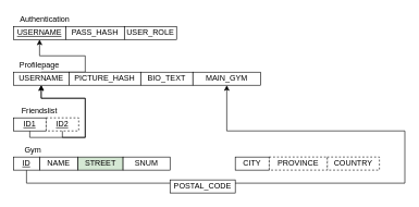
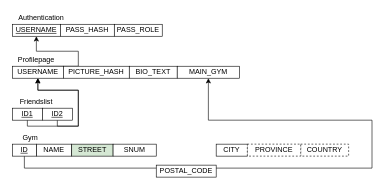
  <mxCell id="0" />
  <mxCell id="1" parent="0" />
  <mxCell id="2" value="&lt;u&gt;USERNAME&lt;/u&gt;" style="rounded=0;whiteSpace=wrap;html=1;" parent="1" vertex="1"><mxGeometry x="20" y="40" width="80" height="20" as="geometry" /></mxCell>
  <mxCell id="3" value="PASS_HASH" style="rounded=0;whiteSpace=wrap;html=1;" parent="1" vertex="1"><mxGeometry x="100" y="40" width="90" height="20" as="geometry" /></mxCell>
  <mxCell id="4" value="Authentication&amp;nbsp;" style="text;html=1;strokeColor=none;fillColor=none;align=center;verticalAlign=middle;whiteSpace=wrap;rounded=0;" parent="1" vertex="1"><mxGeometry x="50" y="20" width="40" height="20" as="geometry" /></mxCell>
- <mxCell id="5" value="USER_ROLE" style="rounded=0;whiteSpace=wrap;html=1;" parent="1" vertex="1"><mxGeometry x="190" y="40" width="80" height="20" as="geometry" /></mxCell>
+ <mxCell id="5" value="PASS_ROLE" style="rounded=0;whiteSpace=wrap;html=1;" parent="1" vertex="1"><mxGeometry x="190" y="40" width="80" height="20" as="geometry" /></mxCell>
  <mxCell id="6" value="Profilepage" style="text;html=1;strokeColor=none;fillColor=none;align=center;verticalAlign=middle;whiteSpace=wrap;rounded=0;" parent="1" vertex="1"><mxGeometry x="40" y="90" width="40" height="20" as="geometry" /></mxCell>
  <mxCell id="7" style="edgeStyle=orthogonalEdgeStyle;rounded=0;orthogonalLoop=1;jettySize=auto;html=1;exitX=0.5;exitY=0;exitDx=0;exitDy=0;entryX=0.5;entryY=1;entryDx=0;entryDy=0;" parent="1" source="8" target="2" edge="1"><mxGeometry relative="1" as="geometry"><Array as="points"><mxPoint x="130" y="110" /><mxPoint x="130" y="85" /><mxPoint x="60" y="85" /></Array></mxGeometry></mxCell>
  <mxCell id="8" value="USERNAME" style="rounded=0;whiteSpace=wrap;html=1;" parent="1" vertex="1"><mxGeometry x="20" y="110" width="85" height="20" as="geometry" /></mxCell>
  <mxCell id="9" value="PICTURE_HASH" style="rounded=0;whiteSpace=wrap;html=1;" parent="1" vertex="1"><mxGeometry x="105" y="110" width="110" height="20" as="geometry" /></mxCell>
  <mxCell id="10" value="BIO_TEXT" style="rounded=0;whiteSpace=wrap;html=1;" parent="1" vertex="1"><mxGeometry x="215" y="110" width="80" height="20" as="geometry" /></mxCell>
  <mxCell id="11" value="Friendslist" style="text;html=1;strokeColor=none;fillColor=none;align=center;verticalAlign=middle;whiteSpace=wrap;rounded=0;" parent="1" vertex="1"><mxGeometry x="40" y="160" width="40" height="20" as="geometry" /></mxCell>
  <mxCell id="12" style="edgeStyle=orthogonalEdgeStyle;rounded=0;orthogonalLoop=1;jettySize=auto;html=1;exitX=0.5;exitY=1;exitDx=0;exitDy=0;entryX=0.5;entryY=1;entryDx=0;entryDy=0;" parent="1" source="13" target="8" edge="1"><mxGeometry relative="1" as="geometry"><Array as="points"><mxPoint x="45" y="210" /><mxPoint x="130" y="210" /><mxPoint x="130" y="150" /><mxPoint x="63" y="150" /></Array><mxPoint x="45" y="130" as="targetPoint" /></mxGeometry></mxCell>
  <mxCell id="13" value="&lt;u&gt;ID1&lt;/u&gt;" style="rounded=0;whiteSpace=wrap;html=1;" parent="1" vertex="1"><mxGeometry x="20" y="180" width="50" height="20" as="geometry" /></mxCell>
  <mxCell id="14" style="edgeStyle=orthogonalEdgeStyle;rounded=0;orthogonalLoop=1;jettySize=auto;html=1;exitX=0.5;exitY=1;exitDx=0;exitDy=0;entryX=0.5;entryY=1;entryDx=0;entryDy=0;" parent="1" source="15" target="8" edge="1"><mxGeometry relative="1" as="geometry"><mxPoint x="45" y="130" as="targetPoint" /><Array as="points"><mxPoint x="95" y="210" /><mxPoint x="130" y="210" /><mxPoint x="130" y="150" /><mxPoint x="63" y="150" /></Array></mxGeometry></mxCell>
- <mxCell id="15" value="&lt;u&gt;ID2&lt;/u&gt;" style="rounded=0;whiteSpace=wrap;html=1;dashed=1;" parent="1" vertex="1"><mxGeometry x="70" y="180" width="50" height="20" as="geometry" /></mxCell>
+ <mxCell id="15" value="&lt;u&gt;ID2&lt;/u&gt;" style="rounded=0;whiteSpace=wrap;html=1;" parent="1" vertex="1"><mxGeometry x="70" y="180" width="50" height="20" as="geometry" /></mxCell>
  <mxCell id="16" value="NAME" style="rounded=0;whiteSpace=wrap;html=1;" parent="1" vertex="1"><mxGeometry x="60" y="240" width="59" height="20" as="geometry" /></mxCell>
  <mxCell id="17" value="COUNTRY" style="rounded=0;whiteSpace=wrap;html=1;dashed=1;" parent="1" vertex="1"><mxGeometry x="501" y="240" width="80" height="20" as="geometry" /></mxCell>
  <mxCell id="18" value="Gym" style="text;html=1;strokeColor=none;fillColor=none;align=center;verticalAlign=middle;whiteSpace=wrap;rounded=0;" parent="1" vertex="1"><mxGeometry x="30" y="220" width="40" height="20" as="geometry" /></mxCell>
  <mxCell id="19" value="MAIN_GYM" style="rounded=0;whiteSpace=wrap;html=1;" parent="1" vertex="1"><mxGeometry x="295" y="110" width="104" height="20" as="geometry" /></mxCell>
  <mxCell id="20" style="edgeStyle=orthogonalEdgeStyle;rounded=0;orthogonalLoop=1;jettySize=auto;html=1;exitX=0.5;exitY=1;exitDx=0;exitDy=0;entryX=0.5;entryY=1;entryDx=0;entryDy=0;" parent="1" source="21" target="19" edge="1"><mxGeometry relative="1" as="geometry"><Array as="points"><mxPoint x="40" y="280" /><mxPoint x="620" y="280" /><mxPoint x="620" y="200" /><mxPoint x="347" y="200" /></Array></mxGeometry></mxCell>
  <mxCell id="21" value="&lt;u&gt;ID&lt;/u&gt;" style="rounded=0;whiteSpace=wrap;html=1;" parent="1" vertex="1"><mxGeometry x="20" y="240" width="40" height="20" as="geometry" /></mxCell>
  <mxCell id="22" value="STREET" style="rounded=0;whiteSpace=wrap;html=1;fillColor=#d5e8d4;" parent="1" vertex="1"><mxGeometry x="119" y="240" width="69" height="20" as="geometry" /></mxCell>
  <mxCell id="23" value="SNUM" style="rounded=0;whiteSpace=wrap;html=1;" parent="1" vertex="1"><mxGeometry x="188" y="240" width="72" height="20" as="geometry" /></mxCell>
  <mxCell id="24" value="POSTAL_CODE" style="rounded=0;whiteSpace=wrap;html=1;" parent="1" vertex="1"><mxGeometry x="260" y="275" width="100" height="20" as="geometry" /></mxCell>
  <mxCell id="25" value="CITY" style="rounded=0;whiteSpace=wrap;html=1;" parent="1" vertex="1"><mxGeometry x="360" y="240" width="52" height="20" as="geometry" /></mxCell>
  <mxCell id="26" value="PROVINCE" style="rounded=0;whiteSpace=wrap;html=1;dashed=1;" parent="1" vertex="1"><mxGeometry x="412" y="240" width="89" height="20" as="geometry" /></mxCell>
